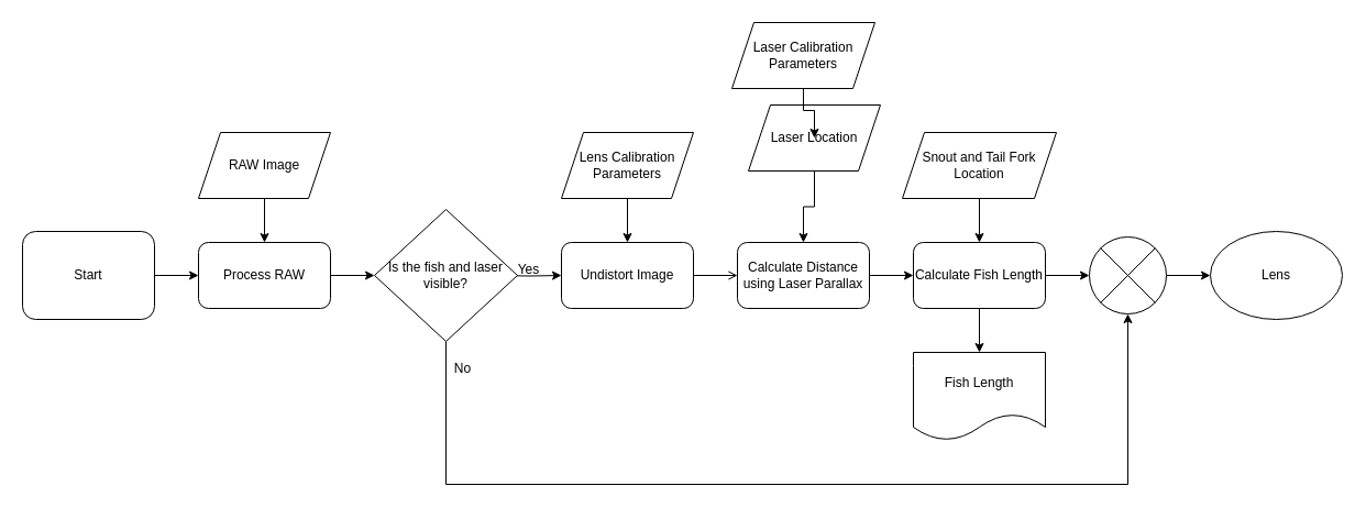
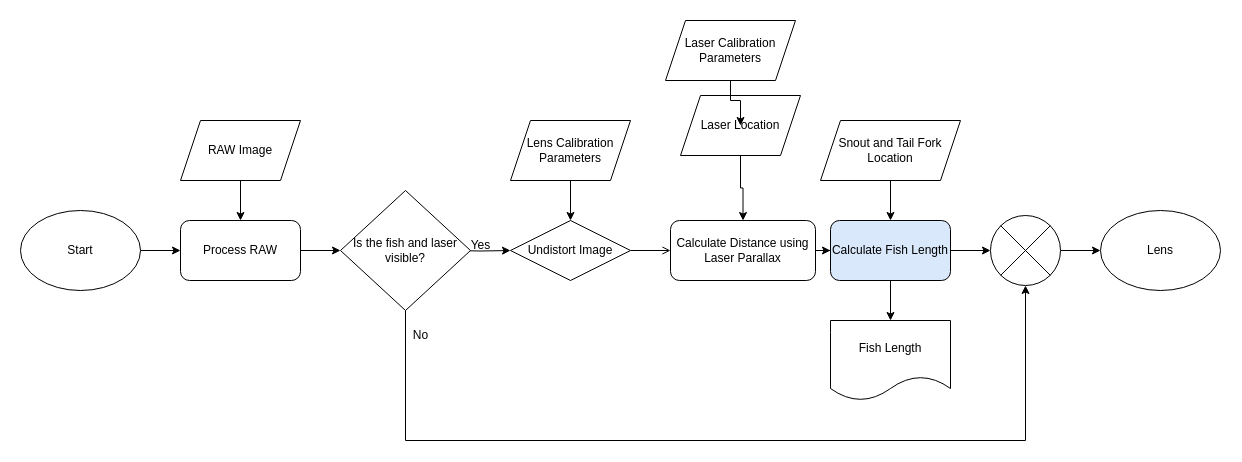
  <mxCell id="0" />
  <mxCell id="1" parent="0" />
  <mxCell id="2" value="" style="edgeStyle=orthogonalEdgeStyle;rounded=0;orthogonalLoop=1;jettySize=auto;html=1;" edge="1" parent="1" source="3" target="5"><mxGeometry relative="1" as="geometry" /></mxCell>
  <mxCell id="3" value="RAW Image" style="shape=parallelogram;perimeter=parallelogramPerimeter;whiteSpace=wrap;html=1;fixedSize=1;" vertex="1" parent="1"><mxGeometry y="120" width="120" height="60" as="geometry" x="180" /></mxCell>
  <mxCell id="4" value="" style="edgeStyle=orthogonalEdgeStyle;rounded=0;orthogonalLoop=1;jettySize=auto;html=1;" edge="1" parent="1" source="5" target="27"><mxGeometry relative="1" as="geometry" /></mxCell>
  <mxCell id="5" value="Process RAW" style="rounded=1;whiteSpace=wrap;html=1;" vertex="1" parent="1"><mxGeometry y="220" width="120" height="60" as="geometry" x="180" /></mxCell>
  <mxCell id="6" value="" style="edgeStyle=orthogonalEdgeStyle;rounded=0;orthogonalLoop=1;jettySize=auto;html=1;" edge="1" parent="1" source="7" target="11"><mxGeometry relative="1" as="geometry" /></mxCell>
  <mxCell id="7" value="Lens Calibration Parameters" style="shape=parallelogram;perimeter=parallelogramPerimeter;whiteSpace=wrap;html=1;fixedSize=1;" vertex="1" parent="1"><mxGeometry x="510" y="120" width="120" height="60" as="geometry" /></mxCell>
  <mxCell id="8" style="edgeStyle=orthogonalEdgeStyle;rounded=0;orthogonalLoop=1;jettySize=auto;html=1;exitX=1;exitY=0.5;exitDx=0;exitDy=0;entryX=0;entryY=0.5;entryDx=0;entryDy=0;" edge="1" parent="1" source="9" target="5"><mxGeometry relative="1" as="geometry" /></mxCell>
- <mxCell id="9" value="Start" style="whiteSpace=wrap;html=1;rounded=1;" vertex="1" parent="1"><mxGeometry x="20" y="210" width="120" height="80" as="geometry" /></mxCell>
+ <mxCell id="9" value="Start" style="ellipse;whiteSpace=wrap;html=1;" vertex="1" parent="1"><mxGeometry x="20" y="210" width="120" height="80" as="geometry" /></mxCell>
  <mxCell id="10" value="" style="edgeStyle=orthogonalEdgeStyle;rounded=0;orthogonalLoop=1;jettySize=auto;html=1;endArrow=open;" edge="1" parent="1" source="11" target="15"><mxGeometry relative="1" as="geometry" /></mxCell>
- <mxCell id="11" value="Undistort Image" style="rounded=1;whiteSpace=wrap;html=1;" vertex="1" parent="1"><mxGeometry x="510" y="220" width="120" height="60" as="geometry" /></mxCell>
+ <mxCell id="11" value="Undistort Image" style="rhombus;whiteSpace=wrap;html=1;" vertex="1" parent="1"><mxGeometry x="510" y="220" width="120" height="60" as="geometry" /></mxCell>
  <mxCell id="12" value="" style="edgeStyle=orthogonalEdgeStyle;rounded=0;orthogonalLoop=1;jettySize=auto;html=1;" edge="1" parent="1" source="13" target="15"><mxGeometry relative="1" as="geometry" /></mxCell>
  <mxCell id="13" value="Laser Location" style="shape=parallelogram;perimeter=parallelogramPerimeter;whiteSpace=wrap;html=1;fixedSize=1;" vertex="1" parent="1"><mxGeometry x="680" y="95" width="120" height="60" as="geometry" /></mxCell>
  <mxCell id="14" value="" style="edgeStyle=orthogonalEdgeStyle;rounded=0;orthogonalLoop=1;jettySize=auto;html=1;" edge="1" parent="1" source="15" target="25"><mxGeometry relative="1" as="geometry" /></mxCell>
- <mxCell id="15" value="Calculate Distance using Laser Parallax" style="rounded=1;whiteSpace=wrap;html=1;" vertex="1" parent="1"><mxGeometry x="670" y="220" width="120" height="60" as="geometry" /></mxCell>
+ <mxCell id="15" value="Calculate Distance using Laser Parallax" style="rounded=1;whiteSpace=wrap;html=1;" vertex="1" parent="1"><mxGeometry x="670" y="220" width="145" height="60" as="geometry" /></mxCell>
  <mxCell id="16" value="" style="edgeStyle=orthogonalEdgeStyle;rounded=0;orthogonalLoop=1;jettySize=auto;html=1;" edge="1" parent="1" source="17" target="25"><mxGeometry relative="1" as="geometry" /></mxCell>
  <mxCell id="17" value="Snout and Tail Fork Location" style="shape=parallelogram;perimeter=parallelogramPerimeter;whiteSpace=wrap;html=1;fixedSize=1;" vertex="1" parent="1"><mxGeometry x="820" y="120" width="140" height="60" as="geometry" /></mxCell>
  <mxCell id="18" value="Fish Length" style="shape=document;whiteSpace=wrap;html=1;boundedLbl=1;" vertex="1" parent="1"><mxGeometry x="830" y="320" width="120" height="80" as="geometry" /></mxCell>
  <mxCell id="19" value="Lens" style="ellipse;whiteSpace=wrap;html=1;" vertex="1" parent="1"><mxGeometry x="1100" y="210" width="120" height="80" as="geometry" /></mxCell>
  <mxCell id="20" value="" style="edgeStyle=orthogonalEdgeStyle;rounded=0;orthogonalLoop=1;jettySize=auto;html=1;" edge="1" parent="1" source="21" target="13"><mxGeometry relative="1" as="geometry" /></mxCell>
  <mxCell id="21" value="Laser Calibration Parameters" style="shape=parallelogram;perimeter=parallelogramPerimeter;whiteSpace=wrap;html=1;fixedSize=1;" vertex="1" parent="1"><mxGeometry x="665" y="20" width="130" height="60" as="geometry" /></mxCell>
  <mxCell id="22" value="" style="edgeStyle=orthogonalEdgeStyle;rounded=0;orthogonalLoop=1;jettySize=auto;html=1;" edge="1" parent="1" target="11"><mxGeometry relative="1" as="geometry"><mxPoint x="450" y="250" as="sourcePoint" /></mxGeometry></mxCell>
  <mxCell id="23" value="" style="edgeStyle=orthogonalEdgeStyle;rounded=0;orthogonalLoop=1;jettySize=auto;html=1;" edge="1" parent="1" source="25" target="18"><mxGeometry relative="1" as="geometry" /></mxCell>
  <mxCell id="24" value="" style="edgeStyle=orthogonalEdgeStyle;rounded=0;orthogonalLoop=1;jettySize=auto;html=1;" edge="1" parent="1" source="25" target="29"><mxGeometry relative="1" as="geometry" /></mxCell>
- <mxCell id="25" value="Calculate Fish Length" style="rounded=1;whiteSpace=wrap;html=1;" vertex="1" parent="1"><mxGeometry x="830" y="220" width="120" height="60" as="geometry" /></mxCell>
+ <mxCell id="25" value="Calculate Fish Length" style="rounded=1;whiteSpace=wrap;html=1;fillColor=#dae8fc;" vertex="1" parent="1"><mxGeometry x="830" y="220" width="120" height="60" as="geometry" /></mxCell>
  <mxCell id="26" style="edgeStyle=orthogonalEdgeStyle;rounded=0;orthogonalLoop=1;jettySize=auto;html=1;exitX=0.5;exitY=1;exitDx=0;exitDy=0;entryX=0.5;entryY=1;entryDx=0;entryDy=0;entryPerimeter=0;" edge="1" parent="1" source="27" target="29"><mxGeometry relative="1" as="geometry"><mxPoint x="405" y="500" as="targetPoint" /><Array as="points"><mxPoint x="405" y="440" /><mxPoint x="1025" y="440" /></Array></mxGeometry></mxCell>
  <mxCell id="27" value="Is the fish and laser visible?" style="rhombus;whiteSpace=wrap;html=1;" vertex="1" parent="1"><mxGeometry x="340" y="190" width="130" height="120" as="geometry" /></mxCell>
  <mxCell id="28" value="" style="edgeStyle=orthogonalEdgeStyle;rounded=0;orthogonalLoop=1;jettySize=auto;html=1;" edge="1" parent="1" source="29" target="19"><mxGeometry relative="1" as="geometry" /></mxCell>
  <mxCell id="29" value="" style="verticalLabelPosition=bottom;verticalAlign=top;html=1;shape=mxgraph.flowchart.or;" vertex="1" parent="1"><mxGeometry x="990" y="215" width="70" height="70" as="geometry" /></mxCell>
  <mxCell id="30" value="Yes" style="text;html=1;align=center;verticalAlign=middle;resizable=0;points=[];autosize=1;strokeColor=none;fillColor=none;" vertex="1" parent="1"><mxGeometry x="460" y="230" width="40" height="30" as="geometry" /></mxCell>
  <mxCell id="31" value="No" style="text;html=1;align=center;verticalAlign=middle;resizable=0;points=[];autosize=1;strokeColor=none;fillColor=none;" vertex="1" parent="1"><mxGeometry x="400" y="320" width="40" height="30" as="geometry" /></mxCell>
